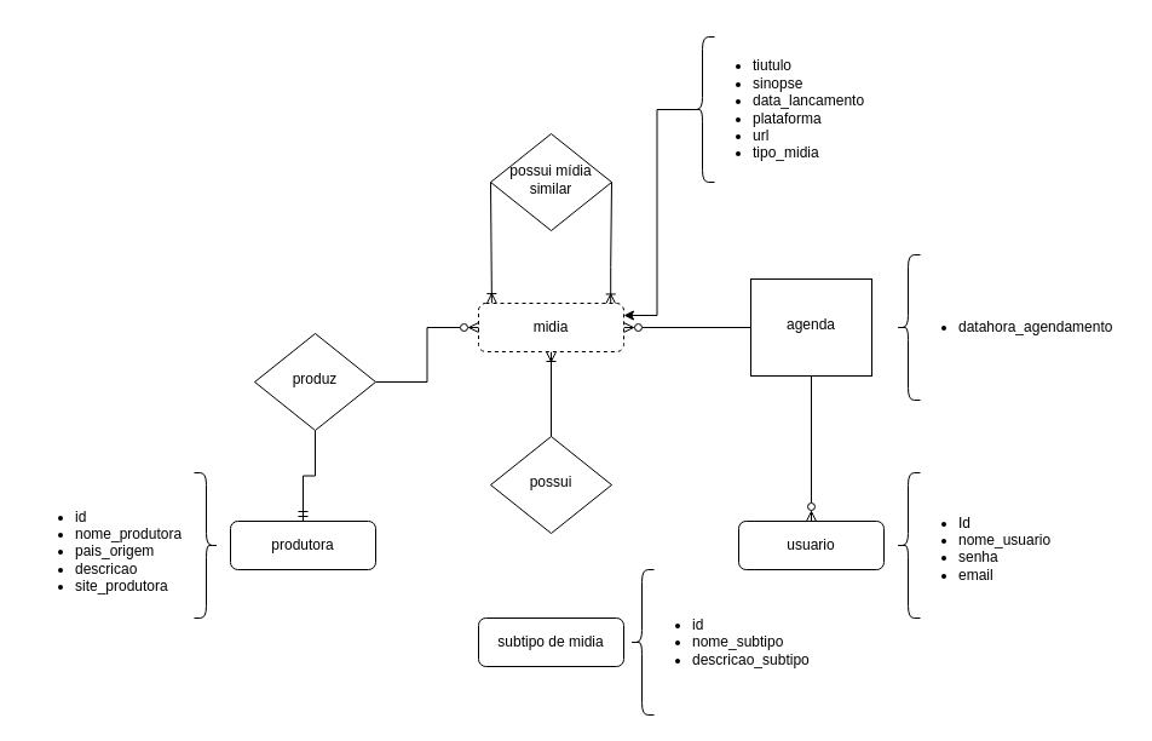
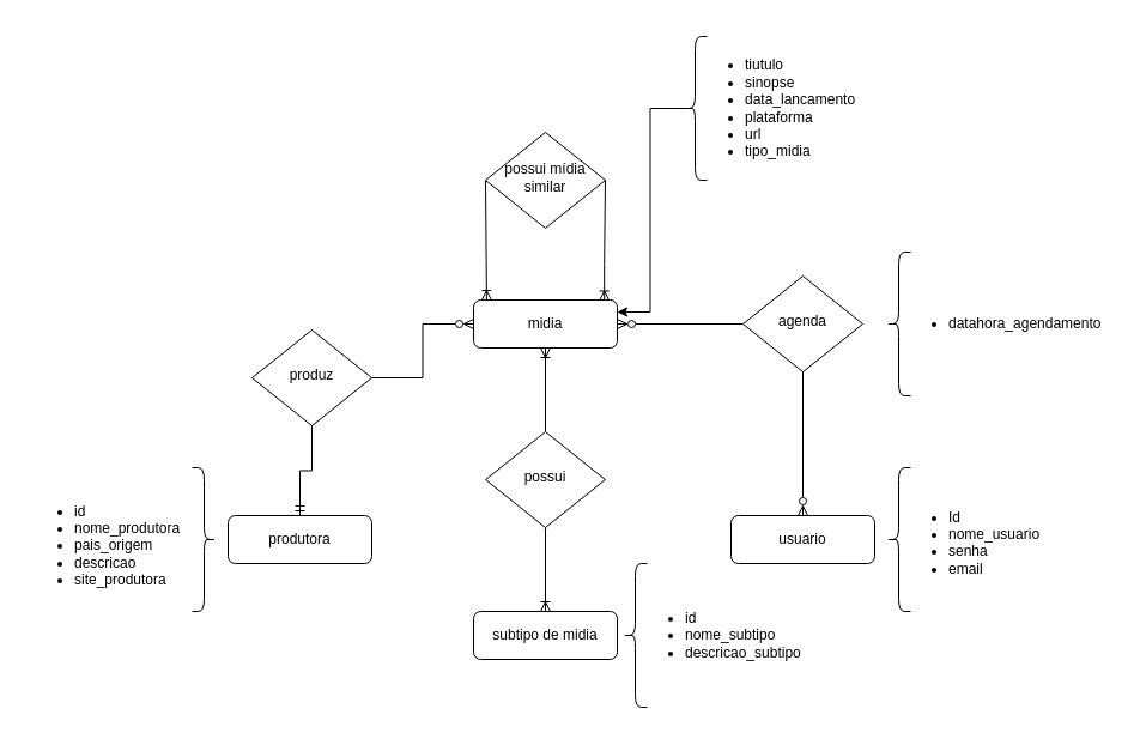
  <mxCell id="0" />
  <mxCell id="1" parent="0" />
  <mxCell id="2" style="edgeStyle=orthogonalEdgeStyle;rounded=0;orthogonalLoop=1;jettySize=auto;html=1;entryX=0.5;entryY=1;entryDx=0;entryDy=0;endArrow=none;endFill=0;startArrow=ERmandOne;startFill=0;" parent="1" source="3" target="14" edge="1"><mxGeometry relative="1" as="geometry" /></mxCell>
  <mxCell id="3" value="produtora" style="rounded=1;whiteSpace=wrap;html=1;fontSize=12;glass=0;strokeWidth=1;shadow=0;" parent="1" vertex="1"><mxGeometry x="190" y="430" width="120" height="40" as="geometry" /></mxCell>
  <mxCell id="4" style="edgeStyle=orthogonalEdgeStyle;rounded=0;orthogonalLoop=1;jettySize=auto;html=1;entryX=1;entryY=0.5;entryDx=0;entryDy=0;exitX=0.91;exitY=0.011;exitDx=0;exitDy=0;exitPerimeter=0;endArrow=none;endFill=0;startArrow=ERoneToMany;startFill=0;" parent="1" source="9" target="15" edge="1"><mxGeometry relative="1" as="geometry"><mxPoint x="455" y="50" as="sourcePoint" /><Array as="points"><mxPoint x="504" y="220" /><mxPoint x="505" y="220" /></Array></mxGeometry></mxCell>
  <mxCell id="5" value="subtipo de midia" style="rounded=1;whiteSpace=wrap;html=1;fontSize=12;glass=0;strokeWidth=1;shadow=0;" parent="1" vertex="1"><mxGeometry x="395" y="510" width="120" height="40" as="geometry" /></mxCell>
  <mxCell id="6" value="" style="rounded=0;html=1;jettySize=auto;orthogonalLoop=1;fontSize=11;endArrow=none;endFill=0;endSize=8;strokeWidth=1;shadow=0;labelBackgroundColor=none;edgeStyle=orthogonalEdgeStyle;entryX=0;entryY=0.5;entryDx=0;entryDy=0;startArrow=ERzeroToMany;startFill=0;" parent="1" source="9" target="11" edge="1"><mxGeometry relative="1" as="geometry"><mxPoint x="445" y="350" as="targetPoint" /></mxGeometry></mxCell>
  <mxCell id="7" style="edgeStyle=orthogonalEdgeStyle;rounded=0;orthogonalLoop=1;jettySize=auto;html=1;exitX=0.091;exitY=0.001;exitDx=0;exitDy=0;entryX=0;entryY=0.5;entryDx=0;entryDy=0;exitPerimeter=0;endArrow=none;endFill=0;startArrow=ERoneToMany;startFill=0;" parent="1" source="9" target="15" edge="1"><mxGeometry relative="1" as="geometry"><Array as="points"><mxPoint x="405" y="251" /></Array></mxGeometry></mxCell>
  <mxCell id="8" value="" style="edgeStyle=orthogonalEdgeStyle;rounded=0;orthogonalLoop=1;jettySize=auto;html=1;startArrow=ERoneToMany;startFill=0;endArrow=none;endFill=0;" parent="1" source="9" target="17" edge="1"><mxGeometry relative="1" as="geometry" /></mxCell>
- <mxCell id="9" value="midia" style="rounded=1;whiteSpace=wrap;html=1;fontSize=12;glass=0;strokeWidth=1;shadow=0;dashed=1;" parent="1" vertex="1"><mxGeometry x="395" y="250" width="120" height="40" as="geometry" /></mxCell>
+ <mxCell id="9" value="midia" style="rounded=1;whiteSpace=wrap;html=1;fontSize=12;glass=0;strokeWidth=1;shadow=0;" parent="1" vertex="1"><mxGeometry x="395" y="250" width="120" height="40" as="geometry" /></mxCell>
  <mxCell id="10" style="edgeStyle=orthogonalEdgeStyle;rounded=0;orthogonalLoop=1;jettySize=auto;html=1;entryX=0.5;entryY=0;entryDx=0;entryDy=0;endArrow=ERzeroToMany;endFill=0;" parent="1" source="11" target="12" edge="1"><mxGeometry relative="1" as="geometry" /></mxCell>
- <mxCell id="11" value="agenda" style="whiteSpace=wrap;html=1;shadow=0;fontFamily=Helvetica;fontSize=12;align=center;strokeWidth=1;spacing=6;spacingTop=-4;rounded=0;" parent="1" vertex="1"><mxGeometry x="620" y="230" width="100" height="80" as="geometry" /></mxCell>
+ <mxCell id="11" value="agenda" style="rhombus;whiteSpace=wrap;html=1;shadow=0;fontFamily=Helvetica;fontSize=12;align=center;strokeWidth=1;spacing=6;spacingTop=-4;" parent="1" vertex="1"><mxGeometry x="620" y="230" width="100" height="80" as="geometry" /></mxCell>
  <mxCell id="12" value="usuario" style="rounded=1;whiteSpace=wrap;html=1;fontSize=12;glass=0;strokeWidth=1;shadow=0;" parent="1" vertex="1"><mxGeometry x="610" y="430" width="120" height="40" as="geometry" /></mxCell>
  <mxCell id="13" style="edgeStyle=orthogonalEdgeStyle;rounded=0;orthogonalLoop=1;jettySize=auto;html=1;entryX=0;entryY=0.5;entryDx=0;entryDy=0;endArrow=ERzeroToMany;endFill=0;" parent="1" source="14" target="9" edge="1"><mxGeometry relative="1" as="geometry" /></mxCell>
  <mxCell id="14" value="produz" style="rhombus;whiteSpace=wrap;html=1;shadow=0;fontFamily=Helvetica;fontSize=12;align=center;strokeWidth=1;spacing=6;spacingTop=-4;" parent="1" vertex="1"><mxGeometry x="210" y="275" width="100" height="80" as="geometry" /></mxCell>
  <mxCell id="15" value="possui mídia similar" style="rhombus;whiteSpace=wrap;html=1;shadow=0;fontFamily=Helvetica;fontSize=12;align=center;strokeWidth=1;spacing=6;spacingTop=-4;" parent="1" vertex="1"><mxGeometry x="405" y="110" width="100" height="80" as="geometry" /></mxCell>
+ <mxCell id="16" value="" style="edgeStyle=orthogonalEdgeStyle;rounded=0;orthogonalLoop=1;jettySize=auto;html=1;endArrow=ERoneToMany;endFill=0;" parent="1" source="17" target="5" edge="1"><mxGeometry relative="1" as="geometry" /></mxCell>
  <mxCell id="17" value="possui" style="rhombus;whiteSpace=wrap;html=1;shadow=0;fontFamily=Helvetica;fontSize=12;align=center;strokeWidth=1;spacing=6;spacingTop=-4;" parent="1" vertex="1"><mxGeometry x="405" y="360" width="100" height="80" as="geometry" /></mxCell>
  <mxCell id="18" value="" style="shape=curlyBracket;whiteSpace=wrap;html=1;rounded=1;labelPosition=left;verticalLabelPosition=middle;align=right;verticalAlign=middle;" vertex="1" parent="1"><mxGeometry x="740" y="390" width="20" height="120" as="geometry" /></mxCell>
  <mxCell id="19" value="&lt;ul&gt;&lt;li&gt;Id&lt;/li&gt;&lt;li&gt;nome_usuario&lt;/li&gt;&lt;li&gt;senha&lt;/li&gt;&lt;li&gt;email&lt;/li&gt;&lt;/ul&gt;" style="text;strokeColor=none;fillColor=none;html=1;whiteSpace=wrap;verticalAlign=middle;overflow=hidden;" vertex="1" parent="1"><mxGeometry x="750" y="410" width="120" height="80" as="geometry" /></mxCell>
  <mxCell id="20" value="" style="shape=curlyBracket;whiteSpace=wrap;html=1;rounded=1;labelPosition=left;verticalLabelPosition=middle;align=right;verticalAlign=middle;" vertex="1" parent="1"><mxGeometry x="520" y="470" width="20" height="120" as="geometry" /></mxCell>
  <mxCell id="21" value="&lt;ul&gt;&lt;li&gt;id&lt;/li&gt;&lt;li&gt;nome_subtipo&lt;/li&gt;&lt;li&gt;descricao_subtipo&lt;/li&gt;&lt;/ul&gt;" style="text;strokeColor=none;fillColor=none;html=1;whiteSpace=wrap;verticalAlign=middle;overflow=hidden;" vertex="1" parent="1"><mxGeometry x="530" y="490" width="170" height="80" as="geometry" /></mxCell>
  <mxCell id="22" value="" style="shape=curlyBracket;whiteSpace=wrap;html=1;rounded=1;flipH=1;labelPosition=right;verticalLabelPosition=middle;align=left;verticalAlign=middle;" vertex="1" parent="1"><mxGeometry x="160" y="390" width="20" height="120" as="geometry" /></mxCell>
  <mxCell id="23" value="&lt;ul&gt;&lt;li&gt;id&lt;/li&gt;&lt;li&gt;nome_produtora&lt;/li&gt;&lt;li&gt;pais_origem&lt;/li&gt;&lt;li&gt;descricao&lt;/li&gt;&lt;li&gt;site_produtora&lt;/li&gt;&lt;/ul&gt;" style="text;strokeColor=none;fillColor=none;html=1;whiteSpace=wrap;verticalAlign=middle;overflow=hidden;" vertex="1" parent="1"><mxGeometry x="20" y="405" width="150" height="90" as="geometry" /></mxCell>
  <mxCell id="24" value="" style="shape=curlyBracket;whiteSpace=wrap;html=1;rounded=1;labelPosition=left;verticalLabelPosition=middle;align=right;verticalAlign=middle;" vertex="1" parent="1"><mxGeometry x="740" y="210" width="20" height="120" as="geometry" /></mxCell>
  <mxCell id="25" value="&lt;ul&gt;&lt;li&gt;datahora_agendamento&lt;/li&gt;&lt;/ul&gt;" style="text;strokeColor=none;fillColor=none;html=1;whiteSpace=wrap;verticalAlign=middle;overflow=hidden;" vertex="1" parent="1"><mxGeometry x="750" y="230" width="180" height="80" as="geometry" /></mxCell>
  <mxCell id="26" style="edgeStyle=orthogonalEdgeStyle;rounded=0;orthogonalLoop=1;jettySize=auto;html=1;exitX=0.1;exitY=0.5;exitDx=0;exitDy=0;exitPerimeter=0;entryX=1;entryY=0.25;entryDx=0;entryDy=0;" edge="1" parent="1" source="27" target="9"><mxGeometry relative="1" as="geometry" /></mxCell>
  <mxCell id="27" value="" style="shape=curlyBracket;whiteSpace=wrap;html=1;rounded=1;labelPosition=left;verticalLabelPosition=middle;align=right;verticalAlign=middle;" vertex="1" parent="1"><mxGeometry x="570" y="30" width="20" height="120" as="geometry" /></mxCell>
  <mxCell id="28" value="&lt;ul&gt;&lt;li&gt;tiutulo&lt;/li&gt;&lt;li&gt;sinopse&lt;/li&gt;&lt;li&gt;data_lancamento&lt;/li&gt;&lt;li&gt;plataforma&lt;/li&gt;&lt;li&gt;url&lt;/li&gt;&lt;li&gt;tipo_midia&lt;/li&gt;&lt;/ul&gt;" style="text;strokeColor=none;fillColor=none;html=1;whiteSpace=wrap;verticalAlign=middle;overflow=hidden;" vertex="1" parent="1"><mxGeometry x="580" y="20" width="170" height="140" as="geometry" /></mxCell>
